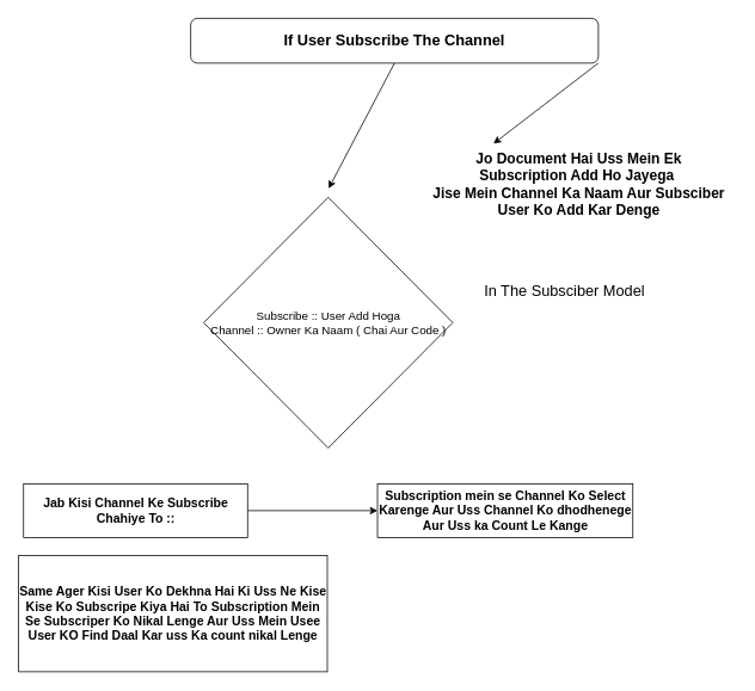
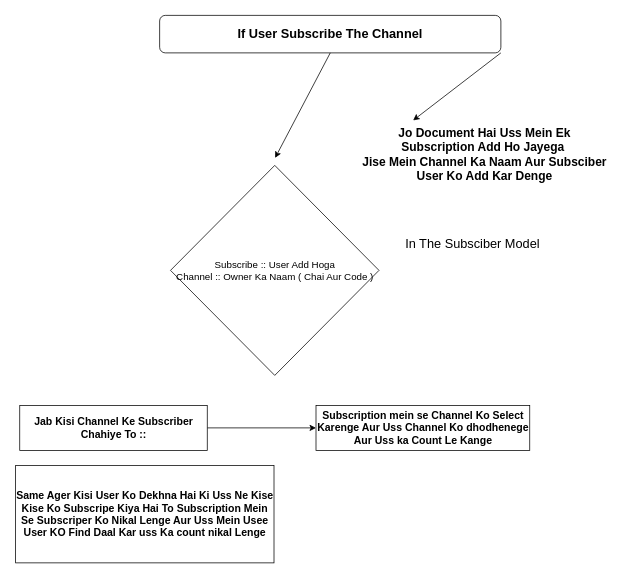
  <mxCell id="0" />
  <mxCell id="1" parent="0" />
  <mxCell id="2" value="If User Subscribe The Channel" style="rounded=1;whiteSpace=wrap;html=1;fontSize=17;fontStyle=1" parent="1" vertex="1"><mxGeometry x="212" y="20" width="455" height="50" as="geometry" /></mxCell>
  <mxCell id="3" value="" style="endArrow=classic;html=1;fontSize=17;exitX=0.5;exitY=1;exitDx=0;exitDy=0;" parent="1" source="2" edge="1"><mxGeometry width="50" height="50" relative="1" as="geometry"><mxPoint x="390" y="290" as="sourcePoint" /><mxPoint x="366" y="210" as="targetPoint" /></mxGeometry></mxCell>
  <mxCell id="4" value="Subscribe :: User Add Hoga&lt;br style=&quot;font-size: 13px;&quot;&gt;Channel :: Owner Ka Naam ( Chai Aur Code )&lt;br style=&quot;font-size: 13px;&quot;&gt;" style="rhombus;whiteSpace=wrap;html=1;fontSize=13;" parent="1" vertex="1"><mxGeometry x="226.5" y="220" width="278" height="280" as="geometry" /></mxCell>
  <mxCell id="5" value="In The Subsciber Model" style="text;html=1;align=center;verticalAlign=middle;resizable=0;points=[];autosize=1;strokeColor=none;fillColor=none;fontSize=17;" parent="1" vertex="1"><mxGeometry x="519" y="310" width="220" height="30" as="geometry" /></mxCell>
  <mxCell id="6" value="" style="edgeStyle=none;html=1;fontSize=13;" parent="1" source="7" target="8" edge="1"><mxGeometry relative="1" as="geometry" /></mxCell>
- <mxCell id="7" value="Jab Kisi Channel Ke Subscribe Chahiye To ::" style="rounded=0;whiteSpace=wrap;html=1;fontSize=14;fontStyle=1" parent="1" vertex="1"><mxGeometry x="25.5" y="540" width="250" height="60" as="geometry" /></mxCell>
+ <mxCell id="7" value="Jab Kisi Channel Ke Subscriber Chahiye To ::" style="rounded=0;whiteSpace=wrap;html=1;fontSize=14;fontStyle=1" parent="1" vertex="1"><mxGeometry x="25.5" y="540" width="250" height="60" as="geometry" /></mxCell>
  <mxCell id="8" value="Subscription mein se Channel Ko Select Karenge Aur Uss Channel Ko dhodhenege Aur Uss ka Count Le Kange" style="whiteSpace=wrap;html=1;fontSize=14;rounded=0;fontStyle=1" parent="1" vertex="1"><mxGeometry x="420.5" y="540" width="285" height="60" as="geometry" /></mxCell>
  <mxCell id="9" value="" style="endArrow=classic;html=1;fontSize=13;exitX=1;exitY=1;exitDx=0;exitDy=0;" parent="1" source="2" edge="1"><mxGeometry width="50" height="50" relative="1" as="geometry"><mxPoint x="470" y="320" as="sourcePoint" /><mxPoint x="550" y="160" as="targetPoint" /></mxGeometry></mxCell>
  <mxCell id="10" value="&lt;font style=&quot;font-size: 16px;&quot;&gt;&lt;b&gt;Jo Document Hai Uss Mein Ek &lt;br&gt;Subscription Add Ho Jayega&amp;nbsp;&lt;br&gt;Jise Mein Channel Ka Naam Aur Subsciber &lt;br style=&quot;&quot;&gt;User Ko Add Kar Denge&lt;/b&gt;&lt;/font&gt;" style="text;html=1;align=center;verticalAlign=middle;resizable=0;points=[];autosize=1;strokeColor=none;fillColor=none;fontSize=13;" parent="1" vertex="1"><mxGeometry x="470" y="160" width="350" height="90" as="geometry" /></mxCell>
  <mxCell id="11" value="Same Ager Kisi User Ko Dekhna Hai Ki Uss Ne Kise Kise Ko Subscripe Kiya Hai To Subscription Mein Se Subscriper Ko Nikal Lenge Aur Uss Mein Usee User KO Find Daal Kar uss Ka count nikal Lenge" style="rounded=0;whiteSpace=wrap;html=1;fontSize=14;fontStyle=1" vertex="1" parent="1"><mxGeometry x="20" y="620" width="344.5" height="130" as="geometry" /></mxCell>
